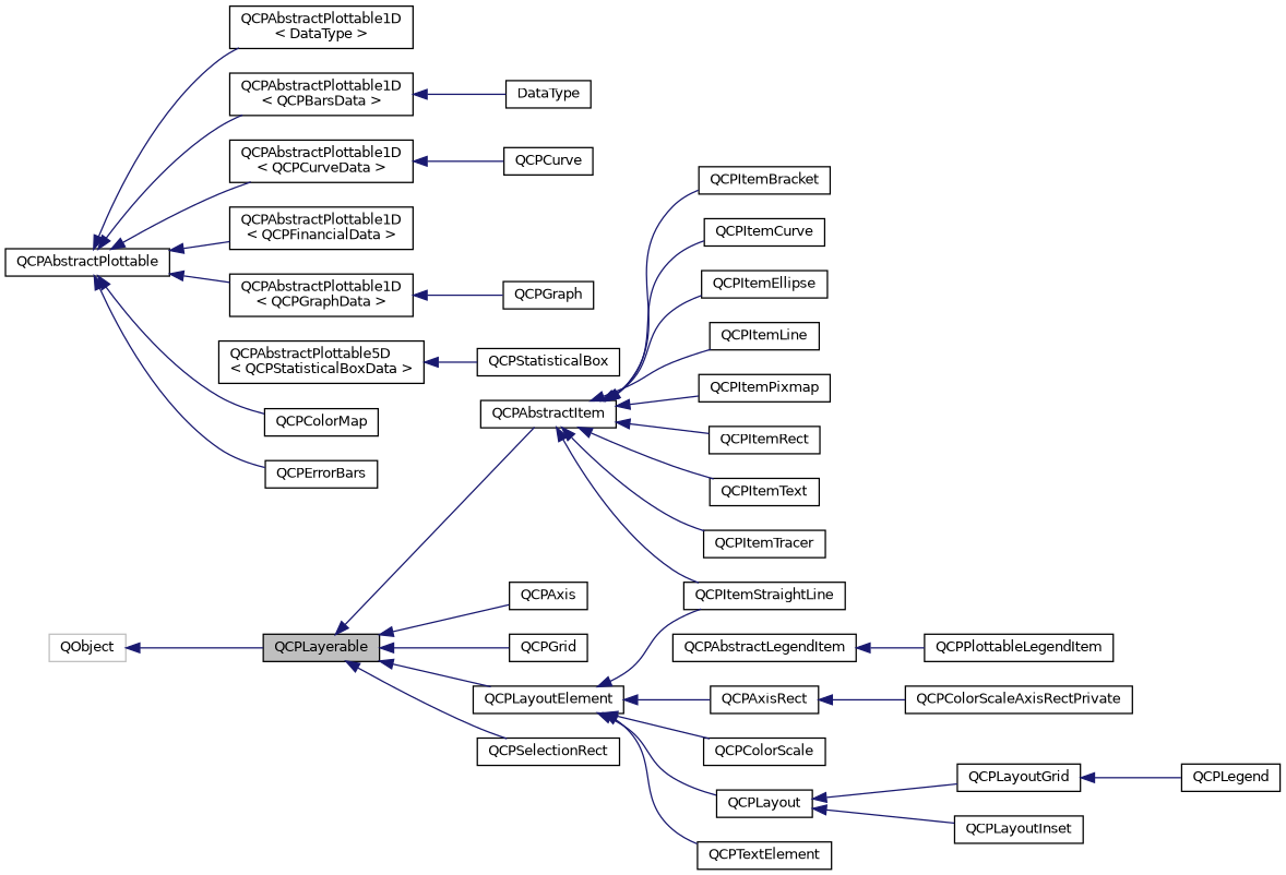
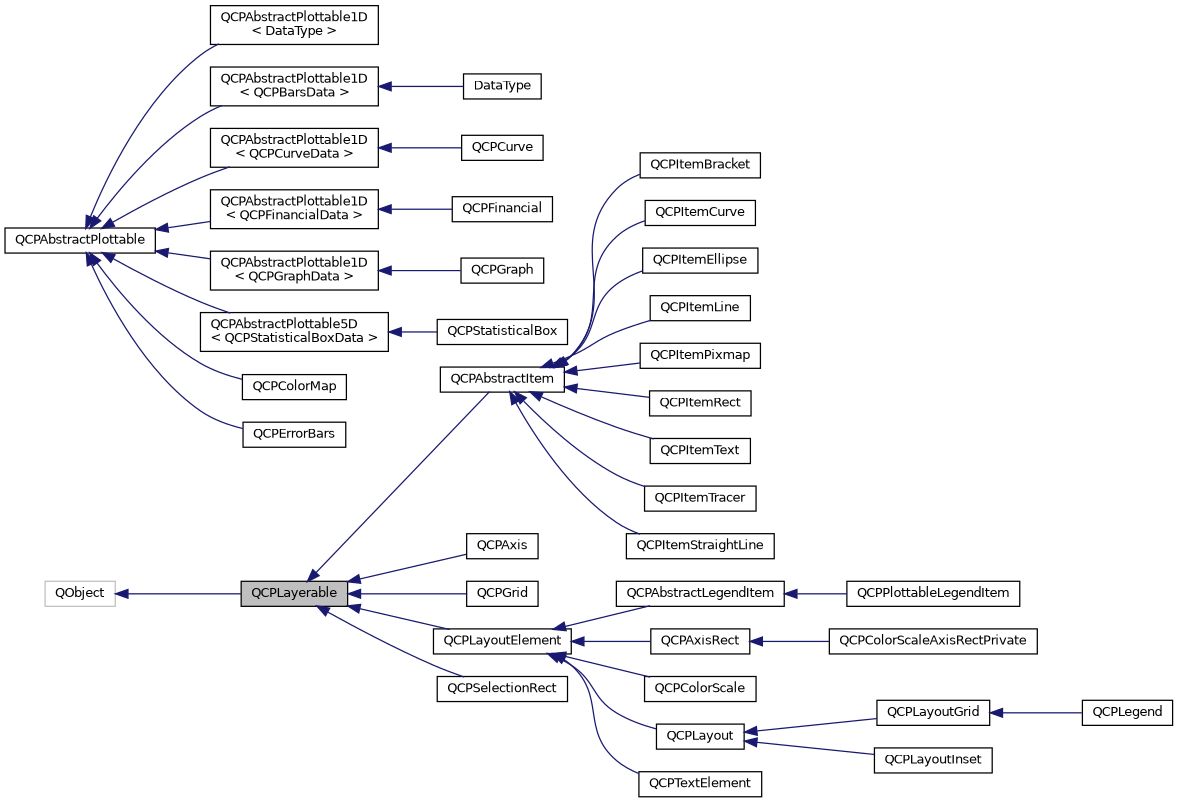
  digraph {
    rankdir=LR
    node [color=black fillcolor=white fontname=Helvetica fontsize=10 shape=record style=filled]
    edge [color=midnightblue dir=back fontname=Helvetica fontsize=10 labelfontname=Helvetica labelfontsize=10 style=solid]
    n1 [fillcolor=grey75 fontcolor=black height=0.2 label=QCPLayerable width=0.4]
    n2 [height=0.2 label=QCPAbstractItem width=0.4]
    n3 [height=0.2 label=QCPAxis width=0.4]
    n4 [height=0.2 label=QCPGrid width=0.4]
    n5 [height=0.2 label=QCPLayoutElement width=0.4]
    n6 [height=0.2 label=QCPSelectionRect width=0.4]
    n7 [height=0.2 label=QCPItemBracket width=0.4]
    n8 [height=0.2 label=QCPItemCurve width=0.4]
    n9 [height=0.2 label=QCPItemEllipse width=0.4]
    n10 [height=0.2 label=QCPItemLine width=0.4]
    n11 [height=0.2 label=QCPItemPixmap width=0.4]
    n12 [height=0.2 label=QCPItemRect width=0.4]
    n13 [height=0.2 label=QCPItemStraightLine width=0.4]
    n14 [height=0.2 label=QCPItemText width=0.4]
    n15 [height=0.2 label=QCPItemTracer width=0.4]
    n16 [height=0.2 label=QCPAbstractPlottable width=0.4]
    n17 [height=0.2 label="QCPAbstractPlottable1D\l\< DataType \>" width=0.4]
    n18 [height=0.2 label="QCPAbstractPlottable1D\l\< QCPBarsData \>" width=0.4]
    n19 [height=0.2 label="QCPAbstractPlottable1D\l\< QCPCurveData \>" width=0.4]
    n20 [height=0.2 label="QCPAbstractPlottable1D\l\< QCPFinancialData \>" width=0.4]
    n21 [height=0.2 label="QCPAbstractPlottable1D\l\< QCPGraphData \>" width=0.4]
    n22 [height=0.2 label="QCPAbstractPlottable5D\l\< QCPStatisticalBoxData \>" width=0.4]
    n23 [height=0.2 label=QCPColorMap width=0.4]
    n24 [height=0.2 label=QCPErrorBars width=0.4]
    n25 [height=0.2 label=QCPAbstractLegendItem width=0.4]
    n26 [height=0.2 label=QCPAxisRect width=0.4]
    n27 [height=0.2 label=QCPColorScale width=0.4]
    n28 [height=0.2 label=QCPLayout width=0.4]
    n29 [height=0.2 label=QCPTextElement width=0.4]
    n30 [color=grey75 height=0.2 label=QObject width=0.4]
    n31 [height=0.2 label=DataType width=0.4]
    n32 [height=0.2 label=QCPCurve width=0.4]
+   n33 [height=0.2 label=QCPFinancial width=0.4]
    n34 [height=0.2 label=QCPGraph width=0.4]
    n35 [height=0.2 label=QCPStatisticalBox width=0.4]
    n36 [height=0.2 label=QCPPlottableLegendItem width=0.4]
    n37 [height=0.2 label=QCPColorScaleAxisRectPrivate width=0.4]
    n38 [height=0.2 label=QCPLayoutGrid width=0.4]
    n39 [height=0.2 label=QCPLayoutInset width=0.4]
    n40 [height=0.2 label=QCPLegend width=0.4]
    n1 -> n2
    n1 -> n3
    n1 -> n4
    n1 -> n5
    n1 -> n6
    n2 -> n7
    n2 -> n8
    n2 -> n9
    n2 -> n10
    n2 -> n11
    n2 -> n12
    n2 -> n13
    n2 -> n14
    n2 -> n15
-   n5 -> n13
+   n5 -> n25
    n5 -> n26
    n5 -> n27
    n5 -> n28
    n5 -> n29
    n16 -> n17
    n16 -> n18
    n16 -> n19
    n16 -> n20
    n16 -> n21
+   n16 -> n22
    n16 -> n23
    n16 -> n24
    n18 -> n31
    n19 -> n32
+   n20 -> n33
    n21 -> n34
    n22 -> n35
    n25 -> n36
    n26 -> n37
    n28 -> n38
    n28 -> n39
    n30 -> n1
    n38 -> n40
  }
